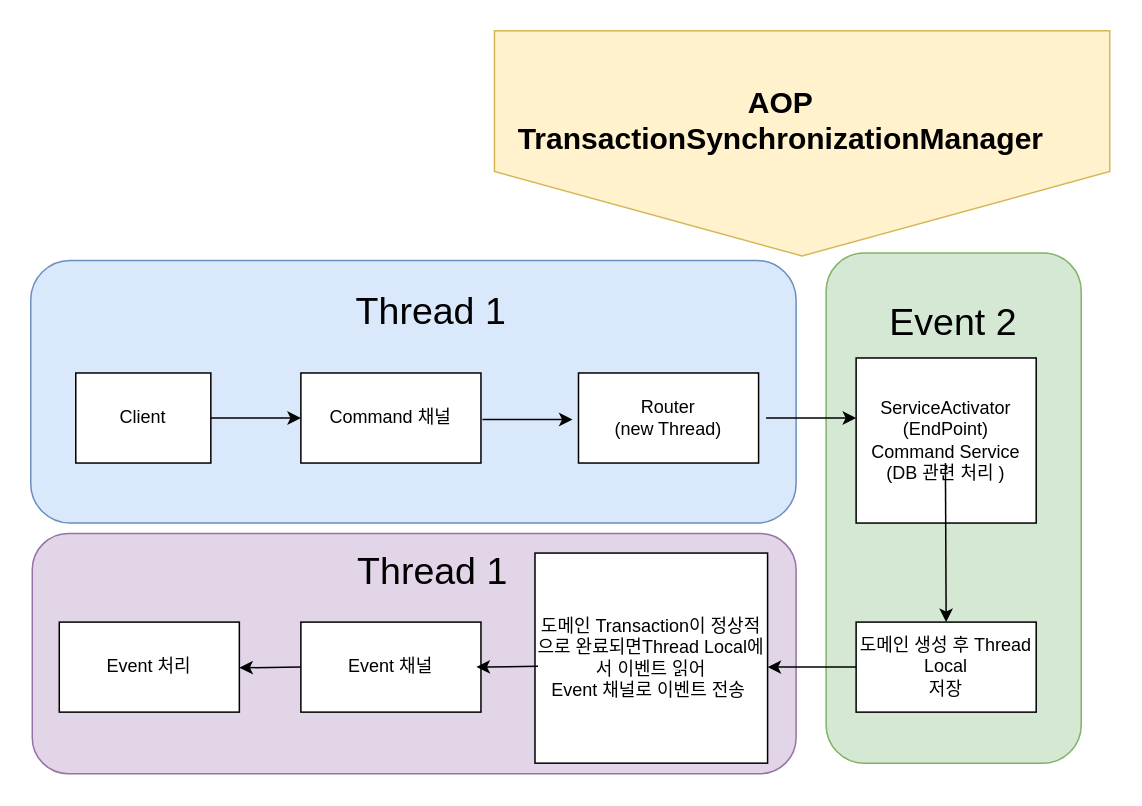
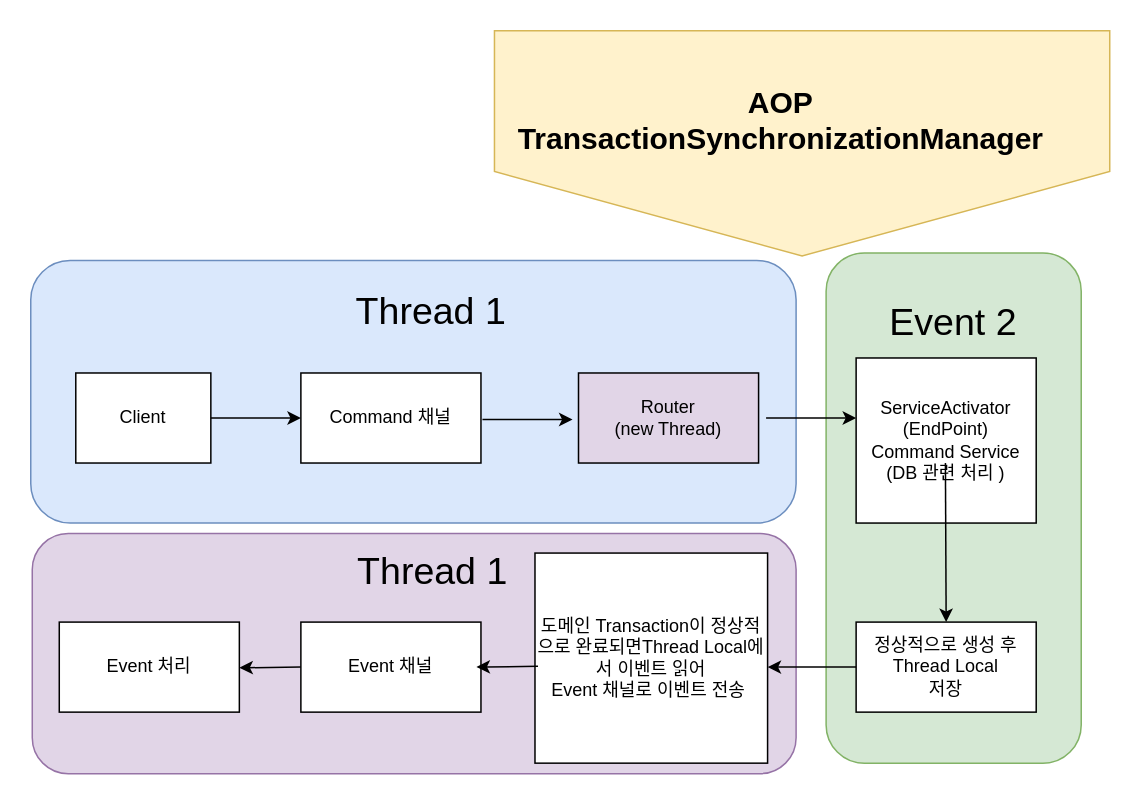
  <mxCell id="0" />
  <mxCell id="1" parent="0" />
  <mxCell id="2" value="" style="rounded=1;whiteSpace=wrap;html=1;fillColor=#e1d5e7;strokeColor=#9673a6;" vertex="1" parent="1"><mxGeometry x="21" y="355" width="509" height="160" as="geometry" /></mxCell>
  <mxCell id="3" value="" style="shape=offPageConnector;whiteSpace=wrap;html=1;fillColor=#fff2cc;strokeColor=#d6b656;" vertex="1" parent="1"><mxGeometry x="329" y="20" width="410" height="150" as="geometry" /></mxCell>
  <mxCell id="4" value="" style="rounded=1;whiteSpace=wrap;html=1;fillColor=#d5e8d4;strokeColor=#82b366;" parent="1" vertex="1"><mxGeometry x="550" y="168" width="170" height="340" as="geometry" /></mxCell>
  <mxCell id="5" value="" style="rounded=1;whiteSpace=wrap;html=1;fillColor=#dae8fc;strokeColor=#6c8ebf;" parent="1" vertex="1"><mxGeometry x="20" y="173" width="510" height="175" as="geometry" /></mxCell>
  <mxCell id="6" value="Client" style="rounded=0;whiteSpace=wrap;html=1;" parent="1" vertex="1"><mxGeometry x="50" y="248" width="90" height="60" as="geometry" /></mxCell>
  <mxCell id="7" value="" style="endArrow=classic;html=1;rounded=0;" parent="1" edge="1"><mxGeometry width="50" height="50" relative="1" as="geometry"><mxPoint x="140" y="278" as="sourcePoint" /><mxPoint x="200" y="278" as="targetPoint" /></mxGeometry></mxCell>
  <mxCell id="8" value="Command 채널" style="rounded=0;whiteSpace=wrap;html=1;" parent="1" vertex="1"><mxGeometry x="200" y="248" width="120" height="60" as="geometry" /></mxCell>
  <mxCell id="9" value="" style="endArrow=classic;html=1;rounded=0;" parent="1" edge="1"><mxGeometry width="50" height="50" relative="1" as="geometry"><mxPoint x="321" y="279" as="sourcePoint" /><mxPoint x="381" y="279" as="targetPoint" /></mxGeometry></mxCell>
- <mxCell id="10" value="Router&lt;br&gt;(new Thread)" style="rounded=0;whiteSpace=wrap;html=1;" parent="1" vertex="1"><mxGeometry x="385" y="248" width="120" height="60" as="geometry" /></mxCell>
+ <mxCell id="10" value="Router&lt;br&gt;(new Thread)" style="rounded=0;whiteSpace=wrap;html=1;fillColor=#e1d5e7;" parent="1" vertex="1"><mxGeometry x="385" y="248" width="120" height="60" as="geometry" /></mxCell>
  <mxCell id="11" value="" style="endArrow=classic;html=1;rounded=0;" parent="1" edge="1"><mxGeometry width="50" height="50" relative="1" as="geometry"><mxPoint x="510" y="278" as="sourcePoint" /><mxPoint x="570" y="278" as="targetPoint" /></mxGeometry></mxCell>
  <mxCell id="12" value="ServiceActivator (EndPoint)&lt;br&gt;Command Service&lt;br&gt;(DB 관련 처리 )" style="rounded=0;whiteSpace=wrap;html=1;" parent="1" vertex="1"><mxGeometry x="570" y="238" width="120" height="110" as="geometry" /></mxCell>
  <mxCell id="13" value="" style="endArrow=classic;html=1;rounded=0;entryX=0.5;entryY=0;entryDx=0;entryDy=0;" parent="1" target="14" edge="1"><mxGeometry width="50" height="50" relative="1" as="geometry"><mxPoint x="629.5" y="308" as="sourcePoint" /><mxPoint x="630" y="398" as="targetPoint" /></mxGeometry></mxCell>
- <mxCell id="14" value="도메인 생성 후 Thread Local &lt;br&gt;저장" style="rounded=0;whiteSpace=wrap;html=1;" parent="1" vertex="1"><mxGeometry x="570" y="414" width="120" height="60" as="geometry" /></mxCell>
+ <mxCell id="14" value="정상적으로 생성 후 Thread Local &lt;br&gt;저장" style="rounded=0;whiteSpace=wrap;html=1;" parent="1" vertex="1"><mxGeometry x="570" y="414" width="120" height="60" as="geometry" /></mxCell>
  <mxCell id="15" value="&lt;font style=&quot;font-size: 25px;&quot;&gt;Thread 1&lt;/font&gt;" style="text;html=1;strokeColor=none;fillColor=none;align=center;verticalAlign=middle;whiteSpace=wrap;rounded=0;fontSize=14;" parent="1" vertex="1"><mxGeometry x="202" y="191" width="170" height="30" as="geometry" /></mxCell>
  <mxCell id="16" value="&lt;font style=&quot;font-size: 25px;&quot;&gt;Event 2&lt;/font&gt;" style="text;html=1;strokeColor=none;fillColor=none;align=center;verticalAlign=middle;whiteSpace=wrap;rounded=0;fontSize=14;" parent="1" vertex="1"><mxGeometry x="550" y="198" width="170" height="30" as="geometry" /></mxCell>
  <mxCell id="17" value="" style="endArrow=classic;html=1;rounded=0;entryX=1.013;entryY=0.557;entryDx=0;entryDy=0;entryPerimeter=0;exitX=0;exitY=0.5;exitDx=0;exitDy=0;" parent="1" source="19" edge="1"><mxGeometry width="50" height="50" relative="1" as="geometry"><mxPoint x="215.99" y="443.496" as="sourcePoint" /><mxPoint x="159.005" y="444.46" as="targetPoint" /></mxGeometry></mxCell>
  <mxCell id="18" value="도메인 Transaction이 정상적으로 완료되면Thread Local에서 이벤트 읽어&lt;br&gt;Event 채널로 이벤트 전송&amp;nbsp;" style="rounded=0;whiteSpace=wrap;html=1;" parent="1" vertex="1"><mxGeometry x="356" y="368" width="155" height="140" as="geometry" /></mxCell>
  <mxCell id="19" value="Event 채널" style="rounded=0;whiteSpace=wrap;html=1;" parent="1" vertex="1"><mxGeometry x="200" y="414" width="120" height="60" as="geometry" /></mxCell>
  <mxCell id="20" value="Event 처리" style="rounded=0;whiteSpace=wrap;html=1;" parent="1" vertex="1"><mxGeometry x="39" y="414" width="120" height="60" as="geometry" /></mxCell>
  <mxCell id="21" value="" style="endArrow=classic;html=1;rounded=0;entryX=1.013;entryY=0.557;entryDx=0;entryDy=0;entryPerimeter=0;exitX=0;exitY=0.5;exitDx=0;exitDy=0;" parent="1" edge="1"><mxGeometry width="50" height="50" relative="1" as="geometry"><mxPoint x="358" y="443.5" as="sourcePoint" /><mxPoint x="317.005" y="443.96" as="targetPoint" /></mxGeometry></mxCell>
  <mxCell id="22" value="&lt;b&gt;&lt;font style=&quot;font-size: 20px;&quot;&gt;AOP&lt;br&gt;TransactionSynchronizationManager&lt;br&gt;&lt;/font&gt;&lt;/b&gt;" style="text;strokeColor=none;align=center;fillColor=none;html=1;verticalAlign=middle;whiteSpace=wrap;rounded=0;" vertex="1" parent="1"><mxGeometry x="479" y="34" width="82" height="90" as="geometry" /></mxCell>
  <mxCell id="23" value="&lt;font style=&quot;font-size: 25px;&quot;&gt;Thread 1&lt;/font&gt;" style="text;html=1;strokeColor=none;fillColor=none;align=center;verticalAlign=middle;whiteSpace=wrap;rounded=0;fontSize=14;" vertex="1" parent="1"><mxGeometry x="203" y="364" width="170" height="30" as="geometry" /></mxCell>
  <mxCell id="24" value="" style="endArrow=classic;html=1;rounded=0;exitX=0;exitY=0.4;exitDx=0;exitDy=0;exitPerimeter=0;" edge="1" parent="1"><mxGeometry width="50" height="50" relative="1" as="geometry"><mxPoint x="570" y="444" as="sourcePoint" /><mxPoint x="511" y="444" as="targetPoint" /></mxGeometry></mxCell>
